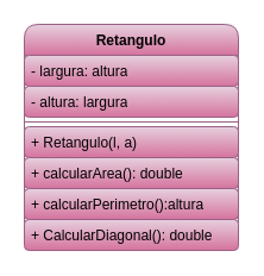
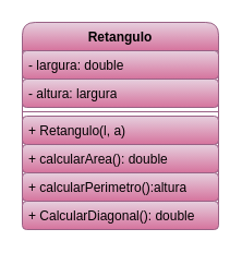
  <mxCell id="0" />
  <mxCell id="1" parent="0" />
  <mxCell id="2" value="Retangulo" style="swimlane;fontStyle=1;align=center;verticalAlign=top;childLayout=stackLayout;horizontal=1;startSize=26;horizontalStack=0;resizeParent=1;resizeParentMax=0;resizeLast=0;collapsible=1;marginBottom=0;whiteSpace=wrap;html=1;fillColor=#e6d0de;strokeColor=#996185;gradientColor=#d5739d;rounded=1;" vertex="1" parent="1"><mxGeometry x="20" y="20" width="180" height="190" as="geometry" /></mxCell>
- <mxCell id="3" value="- largura: altura" style="text;strokeColor=#996185;fillColor=#e6d0de;align=left;verticalAlign=top;spacingLeft=4;spacingRight=4;overflow=hidden;rotatable=0;points=[[0,0.5],[1,0.5]];portConstraint=eastwest;whiteSpace=wrap;html=1;gradientColor=#d5739d;rounded=1;" vertex="1" parent="2"><mxGeometry y="26" width="180" height="26" as="geometry" /></mxCell>
+ <mxCell id="3" value="- largura: double" style="text;strokeColor=#996185;fillColor=#e6d0de;align=left;verticalAlign=top;spacingLeft=4;spacingRight=4;overflow=hidden;rotatable=0;points=[[0,0.5],[1,0.5]];portConstraint=eastwest;whiteSpace=wrap;html=1;gradientColor=#d5739d;rounded=1;" vertex="1" parent="2"><mxGeometry y="26" width="180" height="26" as="geometry" /></mxCell>
  <mxCell id="4" value="- altura: largura" style="text;strokeColor=#996185;fillColor=#e6d0de;align=left;verticalAlign=top;spacingLeft=4;spacingRight=4;overflow=hidden;rotatable=0;points=[[0,0.5],[1,0.5]];portConstraint=eastwest;whiteSpace=wrap;html=1;gradientColor=#d5739d;rounded=1;" vertex="1" parent="2"><mxGeometry y="52" width="180" height="26" as="geometry" /></mxCell>
  <mxCell id="5" value="" style="line;strokeWidth=1;fillColor=#e6d0de;align=left;verticalAlign=middle;spacingTop=-1;spacingLeft=3;spacingRight=3;rotatable=0;labelPosition=right;points=[];portConstraint=eastwest;strokeColor=#996185;gradientColor=#d5739d;rounded=1;" vertex="1" parent="2"><mxGeometry y="78" width="180" height="8" as="geometry" /></mxCell>
  <mxCell id="6" value="+ Retangulo(l, a)" style="text;strokeColor=#996185;fillColor=#e6d0de;align=left;verticalAlign=top;spacingLeft=4;spacingRight=4;overflow=hidden;rotatable=0;points=[[0,0.5],[1,0.5]];portConstraint=eastwest;whiteSpace=wrap;html=1;gradientColor=#d5739d;rounded=1;" vertex="1" parent="2"><mxGeometry y="86" width="180" height="26" as="geometry" /></mxCell>
  <mxCell id="7" value="+ calcularArea(): double" style="text;strokeColor=#996185;fillColor=#e6d0de;align=left;verticalAlign=top;spacingLeft=4;spacingRight=4;overflow=hidden;rotatable=0;points=[[0,0.5],[1,0.5]];portConstraint=eastwest;whiteSpace=wrap;html=1;gradientColor=#d5739d;rounded=1;" vertex="1" parent="2"><mxGeometry y="112" width="180" height="26" as="geometry" /></mxCell>
  <mxCell id="8" value="+ calcularPerimetro():altura" style="text;strokeColor=#996185;fillColor=#e6d0de;align=left;verticalAlign=top;spacingLeft=4;spacingRight=4;overflow=hidden;rotatable=0;points=[[0,0.5],[1,0.5]];portConstraint=eastwest;whiteSpace=wrap;html=1;gradientColor=#d5739d;rounded=1;" vertex="1" parent="2"><mxGeometry y="138" width="180" height="26" as="geometry" /></mxCell>
  <mxCell id="9" value="+ CalcularDiagonal(): double" style="text;strokeColor=#996185;fillColor=#e6d0de;align=left;verticalAlign=top;spacingLeft=4;spacingRight=4;overflow=hidden;rotatable=0;points=[[0,0.5],[1,0.5]];portConstraint=eastwest;whiteSpace=wrap;html=1;gradientColor=#d5739d;rounded=1;" vertex="1" parent="2"><mxGeometry y="164" width="180" height="26" as="geometry" /></mxCell>
